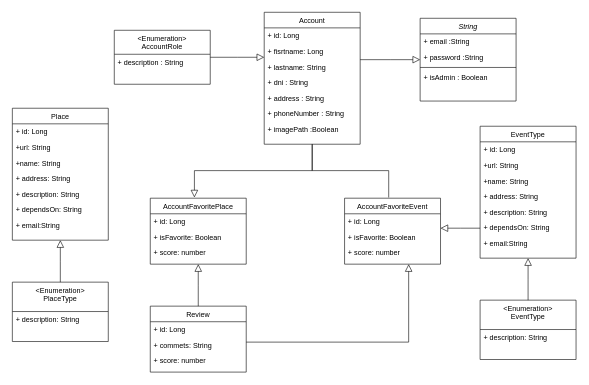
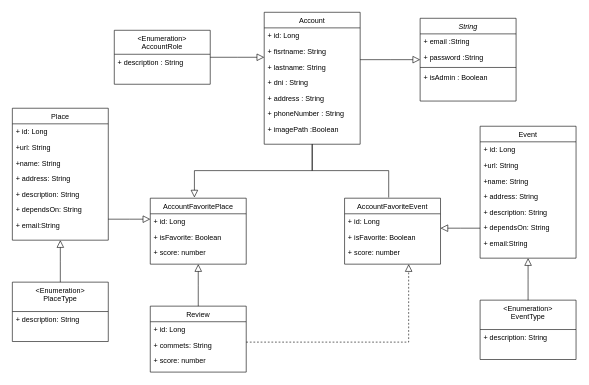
  <mxCell id="0" />
  <mxCell id="1" parent="0" />
  <mxCell id="2" value="String" style="swimlane;fontStyle=2;align=center;verticalAlign=top;childLayout=stackLayout;horizontal=1;startSize=26;horizontalStack=0;resizeParent=1;resizeLast=0;collapsible=1;marginBottom=0;rounded=0;shadow=0;strokeWidth=1;" parent="1" vertex="1"><mxGeometry x="700" y="30" width="160" height="138" as="geometry"><mxRectangle x="230" y="140" width="160" height="26" as="alternateBounds" /></mxGeometry></mxCell>
  <mxCell id="3" value="+ email :String" style="text;align=left;verticalAlign=top;spacingLeft=4;spacingRight=4;overflow=hidden;rotatable=0;points=[[0,0.5],[1,0.5]];portConstraint=eastwest;" parent="2" vertex="1"><mxGeometry y="26" width="160" height="26" as="geometry" /></mxCell>
  <mxCell id="4" value="+ password :String" style="text;align=left;verticalAlign=top;spacingLeft=4;spacingRight=4;overflow=hidden;rotatable=0;points=[[0,0.5],[1,0.5]];portConstraint=eastwest;rounded=0;shadow=0;html=0;" parent="2" vertex="1"><mxGeometry y="52" width="160" height="26" as="geometry" /></mxCell>
  <mxCell id="5" value="" style="line;html=1;strokeWidth=1;align=left;verticalAlign=middle;spacingTop=-1;spacingLeft=3;spacingRight=3;rotatable=0;labelPosition=right;points=[];portConstraint=eastwest;" parent="2" vertex="1"><mxGeometry y="78" width="160" height="8" as="geometry" /></mxCell>
  <mxCell id="6" value="+ isAdmin : Boolean" style="text;align=left;verticalAlign=top;spacingLeft=4;spacingRight=4;overflow=hidden;rotatable=0;points=[[0,0.5],[1,0.5]];portConstraint=eastwest;" parent="2" vertex="1"><mxGeometry y="86" width="160" height="26" as="geometry" /></mxCell>
  <mxCell id="7" value="Account" style="swimlane;fontStyle=0;align=center;verticalAlign=top;childLayout=stackLayout;horizontal=1;startSize=26;horizontalStack=0;resizeParent=1;resizeLast=0;collapsible=1;marginBottom=0;rounded=0;shadow=0;strokeWidth=1;" parent="1" vertex="1"><mxGeometry x="440" y="20" width="160" height="220" as="geometry"><mxRectangle x="130" y="380" width="160" height="26" as="alternateBounds" /></mxGeometry></mxCell>
  <mxCell id="8" value="+ id: Long" style="text;align=left;verticalAlign=top;spacingLeft=4;spacingRight=4;overflow=hidden;rotatable=0;points=[[0,0.5],[1,0.5]];portConstraint=eastwest;" parent="7" vertex="1"><mxGeometry y="26" width="160" height="26" as="geometry" /></mxCell>
- <mxCell id="9" value="+ fisrtname: Long" style="text;align=left;verticalAlign=top;spacingLeft=4;spacingRight=4;overflow=hidden;rotatable=0;points=[[0,0.5],[1,0.5]];portConstraint=eastwest;rounded=0;shadow=0;html=0;" parent="7" vertex="1"><mxGeometry y="52" width="160" height="26" as="geometry" /></mxCell>
+ <mxCell id="9" value="+ fisrtname: String" style="text;align=left;verticalAlign=top;spacingLeft=4;spacingRight=4;overflow=hidden;rotatable=0;points=[[0,0.5],[1,0.5]];portConstraint=eastwest;rounded=0;shadow=0;html=0;" parent="7" vertex="1"><mxGeometry y="52" width="160" height="26" as="geometry" /></mxCell>
  <mxCell id="10" value="+ lastname: String" style="text;align=left;verticalAlign=top;spacingLeft=4;spacingRight=4;overflow=hidden;rotatable=0;points=[[0,0.5],[1,0.5]];portConstraint=eastwest;rounded=0;shadow=0;html=0;" parent="7" vertex="1"><mxGeometry y="78" width="160" height="26" as="geometry" /></mxCell>
  <mxCell id="11" value="+ dni : String&#10;&#10;&#10;&#10;&#10;&#10;" style="text;align=left;verticalAlign=top;spacingLeft=4;spacingRight=4;overflow=hidden;rotatable=0;points=[[0,0.5],[1,0.5]];portConstraint=eastwest;rounded=0;shadow=0;html=0;" parent="7" vertex="1"><mxGeometry y="104" width="160" height="26" as="geometry" /></mxCell>
  <mxCell id="12" value="+ address : String&#10;&#10;&#10;&#10;&#10;&#10;" style="text;align=left;verticalAlign=top;spacingLeft=4;spacingRight=4;overflow=hidden;rotatable=0;points=[[0,0.5],[1,0.5]];portConstraint=eastwest;rounded=0;shadow=0;html=0;" parent="7" vertex="1"><mxGeometry y="130" width="160" height="26" as="geometry" /></mxCell>
  <mxCell id="13" value="+ phoneNumber : String&#10;&#10;&#10;&#10;&#10;&#10;" style="text;align=left;verticalAlign=top;spacingLeft=4;spacingRight=4;overflow=hidden;rotatable=0;points=[[0,0.5],[1,0.5]];portConstraint=eastwest;rounded=0;shadow=0;html=0;" parent="7" vertex="1"><mxGeometry y="156" width="160" height="26" as="geometry" /></mxCell>
  <mxCell id="14" value="+ imagePath :Boolean&#10;&#10;&#10;&#10;&#10;&#10;" style="text;align=left;verticalAlign=top;spacingLeft=4;spacingRight=4;overflow=hidden;rotatable=0;points=[[0,0.5],[1,0.5]];portConstraint=eastwest;rounded=0;shadow=0;html=0;" parent="7" vertex="1"><mxGeometry y="182" width="160" height="26" as="geometry" /></mxCell>
  <mxCell id="15" value="" style="endArrow=block;endSize=10;endFill=0;shadow=0;strokeWidth=1;rounded=0;edgeStyle=elbowEdgeStyle;elbow=vertical;" parent="1" source="7" target="2" edge="1"><mxGeometry width="160" relative="1" as="geometry"><mxPoint x="360" y="-127" as="sourcePoint" /><mxPoint x="360" y="-127" as="targetPoint" /></mxGeometry></mxCell>
  <mxCell id="16" value="&lt;Enumeration&gt;&#10;AccountRole" style="swimlane;fontStyle=0;align=center;verticalAlign=top;childLayout=stackLayout;horizontal=1;startSize=40;horizontalStack=0;resizeParent=1;resizeLast=0;collapsible=1;marginBottom=0;rounded=0;shadow=0;strokeWidth=1;" parent="1" vertex="1"><mxGeometry x="190" y="50" width="160" height="90" as="geometry"><mxRectangle x="130" y="380" width="160" height="26" as="alternateBounds" /></mxGeometry></mxCell>
  <mxCell id="17" value="+ description : String" style="text;align=left;verticalAlign=top;spacingLeft=4;spacingRight=4;overflow=hidden;rotatable=0;points=[[0,0.5],[1,0.5]];portConstraint=eastwest;" parent="16" vertex="1"><mxGeometry y="40" width="160" height="26" as="geometry" /></mxCell>
  <mxCell id="18" value="" style="endArrow=block;endSize=10;endFill=0;shadow=0;strokeWidth=1;rounded=0;edgeStyle=elbowEdgeStyle;elbow=vertical;" parent="1" source="16" target="7" edge="1"><mxGeometry width="160" relative="1" as="geometry"><mxPoint x="610" y="-125" as="sourcePoint" /><mxPoint x="550" y="-70" as="targetPoint" /></mxGeometry></mxCell>
  <mxCell id="19" value="AccountFavoriteEvent" style="swimlane;fontStyle=0;align=center;verticalAlign=top;childLayout=stackLayout;horizontal=1;startSize=26;horizontalStack=0;resizeParent=1;resizeLast=0;collapsible=1;marginBottom=0;rounded=0;shadow=0;strokeWidth=1;" vertex="1" parent="1"><mxGeometry x="574" y="330" width="160" height="110" as="geometry"><mxRectangle x="130" y="380" width="160" height="26" as="alternateBounds" /></mxGeometry></mxCell>
  <mxCell id="20" value="+ id: Long" style="text;align=left;verticalAlign=top;spacingLeft=4;spacingRight=4;overflow=hidden;rotatable=0;points=[[0,0.5],[1,0.5]];portConstraint=eastwest;" vertex="1" parent="19"><mxGeometry y="26" width="160" height="26" as="geometry" /></mxCell>
  <mxCell id="21" value="+ isFavorite: Boolean" style="text;align=left;verticalAlign=top;spacingLeft=4;spacingRight=4;overflow=hidden;rotatable=0;points=[[0,0.5],[1,0.5]];portConstraint=eastwest;rounded=0;shadow=0;html=0;" vertex="1" parent="19"><mxGeometry y="52" width="160" height="26" as="geometry" /></mxCell>
  <mxCell id="22" value="+ score: number" style="text;align=left;verticalAlign=top;spacingLeft=4;spacingRight=4;overflow=hidden;rotatable=0;points=[[0,0.5],[1,0.5]];portConstraint=eastwest;rounded=0;shadow=0;html=0;" vertex="1" parent="19"><mxGeometry y="78" width="160" height="26" as="geometry" /></mxCell>
  <mxCell id="23" value="" style="endArrow=none;endSize=10;endFill=0;shadow=0;strokeWidth=1;rounded=0;edgeStyle=elbowEdgeStyle;elbow=vertical;entryX=0.46;entryY=-0.011;entryDx=0;entryDy=0;entryPerimeter=0;exitX=0.5;exitY=1;exitDx=0;exitDy=0;" edge="1" parent="1" source="7" target="19"><mxGeometry width="160" relative="1" as="geometry"><mxPoint x="520" y="270" as="sourcePoint" /><mxPoint x="712.4" y="430" as="targetPoint" /></mxGeometry></mxCell>
- <mxCell id="24" value="EventType" style="swimlane;fontStyle=0;align=center;verticalAlign=top;childLayout=stackLayout;horizontal=1;startSize=26;horizontalStack=0;resizeParent=1;resizeLast=0;collapsible=1;marginBottom=0;rounded=0;shadow=0;strokeWidth=1;" vertex="1" parent="1"><mxGeometry x="800" y="210" width="160" height="220" as="geometry"><mxRectangle x="130" y="380" width="160" height="26" as="alternateBounds" /></mxGeometry></mxCell>
+ <mxCell id="24" value="Event" style="swimlane;fontStyle=0;align=center;verticalAlign=top;childLayout=stackLayout;horizontal=1;startSize=26;horizontalStack=0;resizeParent=1;resizeLast=0;collapsible=1;marginBottom=0;rounded=0;shadow=0;strokeWidth=1;" vertex="1" parent="1"><mxGeometry x="800" y="210" width="160" height="220" as="geometry"><mxRectangle x="130" y="380" width="160" height="26" as="alternateBounds" /></mxGeometry></mxCell>
  <mxCell id="25" value="+ id: Long" style="text;align=left;verticalAlign=top;spacingLeft=4;spacingRight=4;overflow=hidden;rotatable=0;points=[[0,0.5],[1,0.5]];portConstraint=eastwest;" vertex="1" parent="24"><mxGeometry y="26" width="160" height="26" as="geometry" /></mxCell>
  <mxCell id="26" value="+url: String" style="text;align=left;verticalAlign=top;spacingLeft=4;spacingRight=4;overflow=hidden;rotatable=0;points=[[0,0.5],[1,0.5]];portConstraint=eastwest;rounded=0;shadow=0;html=0;" vertex="1" parent="24"><mxGeometry y="52" width="160" height="26" as="geometry" /></mxCell>
  <mxCell id="27" value="+name: String" style="text;align=left;verticalAlign=top;spacingLeft=4;spacingRight=4;overflow=hidden;rotatable=0;points=[[0,0.5],[1,0.5]];portConstraint=eastwest;rounded=0;shadow=0;html=0;" vertex="1" parent="24"><mxGeometry y="78" width="160" height="26" as="geometry" /></mxCell>
  <mxCell id="28" value="+ address: String&#10;&#10;&#10;&#10;&#10;&#10;" style="text;align=left;verticalAlign=top;spacingLeft=4;spacingRight=4;overflow=hidden;rotatable=0;points=[[0,0.5],[1,0.5]];portConstraint=eastwest;rounded=0;shadow=0;html=0;" vertex="1" parent="24"><mxGeometry y="104" width="160" height="26" as="geometry" /></mxCell>
  <mxCell id="29" value="+ description: String&#10;&#10;&#10;&#10;&#10;&#10;" style="text;align=left;verticalAlign=top;spacingLeft=4;spacingRight=4;overflow=hidden;rotatable=0;points=[[0,0.5],[1,0.5]];portConstraint=eastwest;rounded=0;shadow=0;html=0;" vertex="1" parent="24"><mxGeometry y="130" width="160" height="26" as="geometry" /></mxCell>
  <mxCell id="30" value="+ dependsOn: String&#10;&#10;&#10;&#10;&#10;&#10;" style="text;align=left;verticalAlign=top;spacingLeft=4;spacingRight=4;overflow=hidden;rotatable=0;points=[[0,0.5],[1,0.5]];portConstraint=eastwest;rounded=0;shadow=0;html=0;" vertex="1" parent="24"><mxGeometry y="156" width="160" height="26" as="geometry" /></mxCell>
  <mxCell id="31" value="+ email:String&#10;&#10;&#10;&#10;&#10;&#10;" style="text;align=left;verticalAlign=top;spacingLeft=4;spacingRight=4;overflow=hidden;rotatable=0;points=[[0,0.5],[1,0.5]];portConstraint=eastwest;rounded=0;shadow=0;html=0;" vertex="1" parent="24"><mxGeometry y="182" width="160" height="26" as="geometry" /></mxCell>
  <mxCell id="32" value="" style="endArrow=block;endSize=10;endFill=0;shadow=0;strokeWidth=1;rounded=0;edgeStyle=elbowEdgeStyle;elbow=vertical;" edge="1" parent="1" source="24" target="19"><mxGeometry width="160" relative="1" as="geometry"><mxPoint x="780" y="200" as="sourcePoint" /><mxPoint x="954" y="288" as="targetPoint" /></mxGeometry></mxCell>
  <mxCell id="33" value="Review" style="swimlane;fontStyle=0;align=center;verticalAlign=top;childLayout=stackLayout;horizontal=1;startSize=26;horizontalStack=0;resizeParent=1;resizeLast=0;collapsible=1;marginBottom=0;rounded=0;shadow=0;strokeWidth=1;" vertex="1" parent="1"><mxGeometry x="250" y="510" width="160" height="110" as="geometry"><mxRectangle x="130" y="380" width="160" height="26" as="alternateBounds" /></mxGeometry></mxCell>
  <mxCell id="34" value="+ id: Long" style="text;align=left;verticalAlign=top;spacingLeft=4;spacingRight=4;overflow=hidden;rotatable=0;points=[[0,0.5],[1,0.5]];portConstraint=eastwest;" vertex="1" parent="33"><mxGeometry y="26" width="160" height="26" as="geometry" /></mxCell>
  <mxCell id="35" value="+ commets: String" style="text;align=left;verticalAlign=top;spacingLeft=4;spacingRight=4;overflow=hidden;rotatable=0;points=[[0,0.5],[1,0.5]];portConstraint=eastwest;rounded=0;shadow=0;html=0;" vertex="1" parent="33"><mxGeometry y="52" width="160" height="26" as="geometry" /></mxCell>
  <mxCell id="36" value="+ score: number" style="text;align=left;verticalAlign=top;spacingLeft=4;spacingRight=4;overflow=hidden;rotatable=0;points=[[0,0.5],[1,0.5]];portConstraint=eastwest;rounded=0;shadow=0;html=0;" vertex="1" parent="33"><mxGeometry y="78" width="160" height="26" as="geometry" /></mxCell>
  <mxCell id="37" value="&lt;Enumeration&gt;&#10;EventType" style="swimlane;fontStyle=0;align=center;verticalAlign=top;childLayout=stackLayout;horizontal=1;startSize=49;horizontalStack=0;resizeParent=1;resizeLast=0;collapsible=1;marginBottom=0;rounded=0;shadow=0;strokeWidth=1;" vertex="1" parent="1"><mxGeometry x="800" y="500" width="160" height="99" as="geometry"><mxRectangle x="130" y="380" width="160" height="26" as="alternateBounds" /></mxGeometry></mxCell>
  <mxCell id="38" value="+ description: String&#10;&#10;&#10;&#10;&#10;&#10;" style="text;align=left;verticalAlign=top;spacingLeft=4;spacingRight=4;overflow=hidden;rotatable=0;points=[[0,0.5],[1,0.5]];portConstraint=eastwest;rounded=0;shadow=0;html=0;" vertex="1" parent="37"><mxGeometry y="49" width="160" height="26" as="geometry" /></mxCell>
  <mxCell id="39" value="" style="endArrow=block;endSize=10;endFill=0;shadow=0;strokeWidth=1;rounded=0;edgeStyle=elbowEdgeStyle;elbow=vertical;" edge="1" parent="1" source="37" target="24"><mxGeometry width="160" relative="1" as="geometry"><mxPoint x="1280" y="430" as="sourcePoint" /><mxPoint x="1130" y="430.04" as="targetPoint" /></mxGeometry></mxCell>
  <mxCell id="40" value="AccountFavoritePlace" style="swimlane;fontStyle=0;align=center;verticalAlign=top;childLayout=stackLayout;horizontal=1;startSize=26;horizontalStack=0;resizeParent=1;resizeLast=0;collapsible=1;marginBottom=0;rounded=0;shadow=0;strokeWidth=1;" vertex="1" parent="1"><mxGeometry x="250" y="330" width="160" height="110" as="geometry"><mxRectangle x="130" y="380" width="160" height="26" as="alternateBounds" /></mxGeometry></mxCell>
  <mxCell id="41" value="+ id: Long" style="text;align=left;verticalAlign=top;spacingLeft=4;spacingRight=4;overflow=hidden;rotatable=0;points=[[0,0.5],[1,0.5]];portConstraint=eastwest;" vertex="1" parent="40"><mxGeometry y="26" width="160" height="26" as="geometry" /></mxCell>
  <mxCell id="42" value="+ isFavorite: Boolean" style="text;align=left;verticalAlign=top;spacingLeft=4;spacingRight=4;overflow=hidden;rotatable=0;points=[[0,0.5],[1,0.5]];portConstraint=eastwest;rounded=0;shadow=0;html=0;" vertex="1" parent="40"><mxGeometry y="52" width="160" height="26" as="geometry" /></mxCell>
  <mxCell id="43" value="+ score: number" style="text;align=left;verticalAlign=top;spacingLeft=4;spacingRight=4;overflow=hidden;rotatable=0;points=[[0,0.5],[1,0.5]];portConstraint=eastwest;rounded=0;shadow=0;html=0;" vertex="1" parent="40"><mxGeometry y="78" width="160" height="26" as="geometry" /></mxCell>
  <mxCell id="44" value="" style="endArrow=block;endSize=10;endFill=0;shadow=0;strokeWidth=1;rounded=0;edgeStyle=elbowEdgeStyle;elbow=vertical;entryX=0.46;entryY=-0.011;entryDx=0;entryDy=0;entryPerimeter=0;exitX=0.5;exitY=1;exitDx=0;exitDy=0;" edge="1" parent="1" target="40" source="7"><mxGeometry width="160" relative="1" as="geometry"><mxPoint x="150" y="240" as="sourcePoint" /><mxPoint x="342.4" y="430" as="targetPoint" /></mxGeometry></mxCell>
  <mxCell id="45" value="Place" style="swimlane;fontStyle=0;align=center;verticalAlign=top;childLayout=stackLayout;horizontal=1;startSize=26;horizontalStack=0;resizeParent=1;resizeLast=0;collapsible=1;marginBottom=0;rounded=0;shadow=0;strokeWidth=1;" vertex="1" parent="1"><mxGeometry x="20" y="180" width="160" height="220" as="geometry"><mxRectangle x="130" y="380" width="160" height="26" as="alternateBounds" /></mxGeometry></mxCell>
  <mxCell id="46" value="+ id: Long" style="text;align=left;verticalAlign=top;spacingLeft=4;spacingRight=4;overflow=hidden;rotatable=0;points=[[0,0.5],[1,0.5]];portConstraint=eastwest;" vertex="1" parent="45"><mxGeometry y="26" width="160" height="26" as="geometry" /></mxCell>
  <mxCell id="47" value="+url: String" style="text;align=left;verticalAlign=top;spacingLeft=4;spacingRight=4;overflow=hidden;rotatable=0;points=[[0,0.5],[1,0.5]];portConstraint=eastwest;rounded=0;shadow=0;html=0;" vertex="1" parent="45"><mxGeometry y="52" width="160" height="26" as="geometry" /></mxCell>
  <mxCell id="48" value="+name: String" style="text;align=left;verticalAlign=top;spacingLeft=4;spacingRight=4;overflow=hidden;rotatable=0;points=[[0,0.5],[1,0.5]];portConstraint=eastwest;rounded=0;shadow=0;html=0;" vertex="1" parent="45"><mxGeometry y="78" width="160" height="26" as="geometry" /></mxCell>
  <mxCell id="49" value="+ address: String&#10;&#10;&#10;&#10;&#10;&#10;" style="text;align=left;verticalAlign=top;spacingLeft=4;spacingRight=4;overflow=hidden;rotatable=0;points=[[0,0.5],[1,0.5]];portConstraint=eastwest;rounded=0;shadow=0;html=0;" vertex="1" parent="45"><mxGeometry y="104" width="160" height="26" as="geometry" /></mxCell>
  <mxCell id="50" value="+ description: String&#10;&#10;&#10;&#10;&#10;&#10;" style="text;align=left;verticalAlign=top;spacingLeft=4;spacingRight=4;overflow=hidden;rotatable=0;points=[[0,0.5],[1,0.5]];portConstraint=eastwest;rounded=0;shadow=0;html=0;" vertex="1" parent="45"><mxGeometry y="130" width="160" height="26" as="geometry" /></mxCell>
  <mxCell id="51" value="+ dependsOn: String&#10;&#10;&#10;&#10;&#10;&#10;" style="text;align=left;verticalAlign=top;spacingLeft=4;spacingRight=4;overflow=hidden;rotatable=0;points=[[0,0.5],[1,0.5]];portConstraint=eastwest;rounded=0;shadow=0;html=0;" vertex="1" parent="45"><mxGeometry y="156" width="160" height="26" as="geometry" /></mxCell>
  <mxCell id="52" value="+ email:String&#10;&#10;&#10;&#10;&#10;&#10;" style="text;align=left;verticalAlign=top;spacingLeft=4;spacingRight=4;overflow=hidden;rotatable=0;points=[[0,0.5],[1,0.5]];portConstraint=eastwest;rounded=0;shadow=0;html=0;" vertex="1" parent="45"><mxGeometry y="182" width="160" height="26" as="geometry" /></mxCell>
+ <mxCell id="53" value="" style="endArrow=block;endSize=10;endFill=0;shadow=0;strokeWidth=1;rounded=0;edgeStyle=elbowEdgeStyle;elbow=vertical;" edge="1" parent="1" source="45" target="40"><mxGeometry width="160" relative="1" as="geometry"><mxPoint x="-130" y="440" as="sourcePoint" /><mxPoint x="300" y="480" as="targetPoint" /></mxGeometry></mxCell>
  <mxCell id="54" value="&lt;Enumeration&gt;&#10;PlaceType" style="swimlane;fontStyle=0;align=center;verticalAlign=top;childLayout=stackLayout;horizontal=1;startSize=49;horizontalStack=0;resizeParent=1;resizeLast=0;collapsible=1;marginBottom=0;rounded=0;shadow=0;strokeWidth=1;" vertex="1" parent="1"><mxGeometry x="20" y="470" width="160" height="99" as="geometry"><mxRectangle x="130" y="380" width="160" height="26" as="alternateBounds" /></mxGeometry></mxCell>
  <mxCell id="55" value="+ description: String&#10;&#10;&#10;&#10;&#10;&#10;" style="text;align=left;verticalAlign=top;spacingLeft=4;spacingRight=4;overflow=hidden;rotatable=0;points=[[0,0.5],[1,0.5]];portConstraint=eastwest;rounded=0;shadow=0;html=0;" vertex="1" parent="54"><mxGeometry y="49" width="160" height="25" as="geometry" /></mxCell>
  <mxCell id="56" value="" style="endArrow=block;endSize=10;endFill=0;shadow=0;strokeWidth=1;rounded=0;edgeStyle=elbowEdgeStyle;elbow=vertical;" edge="1" parent="1" source="54" target="45"><mxGeometry width="160" relative="1" as="geometry"><mxPoint x="370" y="670" as="sourcePoint" /><mxPoint x="220" y="670.04" as="targetPoint" /></mxGeometry></mxCell>
  <mxCell id="57" value="" style="endArrow=block;endSize=10;endFill=0;shadow=0;strokeWidth=1;rounded=0;edgeStyle=elbowEdgeStyle;elbow=vertical;" edge="1" parent="1" source="33" target="40"><mxGeometry width="160" relative="1" as="geometry"><mxPoint x="650" y="700" as="sourcePoint" /><mxPoint x="390" y="460" as="targetPoint" /></mxGeometry></mxCell>
- <mxCell id="58" value="" style="endArrow=block;endSize=10;endFill=0;shadow=0;strokeWidth=1;rounded=0;edgeStyle=elbowEdgeStyle;elbow=vertical;" edge="1" parent="1" source="33" target="19"><mxGeometry width="160" relative="1" as="geometry"><mxPoint x="574" y="638.05" as="sourcePoint" /><mxPoint x="810.88" y="490" as="targetPoint" /><Array as="points"><mxPoint x="680.88" y="570" /></Array></mxGeometry></mxCell>
+ <mxCell id="58" value="" style="endArrow=block;endSize=10;endFill=0;shadow=0;strokeWidth=1;rounded=0;edgeStyle=elbowEdgeStyle;elbow=vertical;dashed=1;" edge="1" parent="1" source="33" target="19"><mxGeometry width="160" relative="1" as="geometry"><mxPoint x="574" y="638.05" as="sourcePoint" /><mxPoint x="810.88" y="490" as="targetPoint" /><Array as="points"><mxPoint x="680.88" y="570" /></Array></mxGeometry></mxCell>
